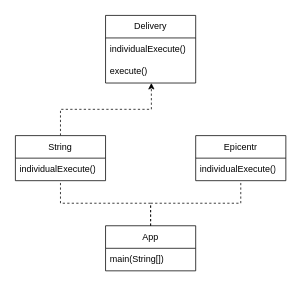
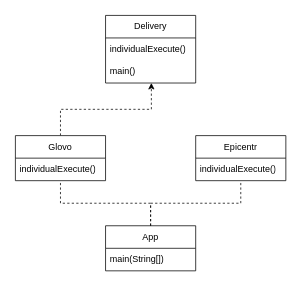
  <mxCell id="0" />
  <mxCell id="1" parent="0" />
  <mxCell id="2" value="Delivery" style="swimlane;fontStyle=0;childLayout=stackLayout;horizontal=1;startSize=30;horizontalStack=0;resizeParent=1;resizeParentMax=0;resizeLast=0;collapsible=1;marginBottom=0;whiteSpace=wrap;html=1;" vertex="1" parent="1"><mxGeometry x="140" y="20" width="120" height="90" as="geometry" /></mxCell>
  <mxCell id="3" value="individualExecute()" style="text;strokeColor=none;fillColor=none;align=left;verticalAlign=middle;spacingLeft=4;spacingRight=4;overflow=hidden;points=[[0,0.5],[1,0.5]];portConstraint=eastwest;rotatable=0;whiteSpace=wrap;html=1;" vertex="1" parent="2"><mxGeometry y="30" width="120" height="30" as="geometry" /></mxCell>
- <mxCell id="4" value="execute()" style="text;strokeColor=none;fillColor=none;align=left;verticalAlign=middle;spacingLeft=4;spacingRight=4;overflow=hidden;points=[[0,0.5],[1,0.5]];portConstraint=eastwest;rotatable=0;whiteSpace=wrap;html=1;" vertex="1" parent="2"><mxGeometry y="60" width="120" height="30" as="geometry" /></mxCell>
+ <mxCell id="4" value="main()" style="text;strokeColor=none;fillColor=none;align=left;verticalAlign=middle;spacingLeft=4;spacingRight=4;overflow=hidden;points=[[0,0.5],[1,0.5]];portConstraint=eastwest;rotatable=0;whiteSpace=wrap;html=1;" vertex="1" parent="2"><mxGeometry y="60" width="120" height="30" as="geometry" /></mxCell>
  <mxCell id="5" value="Epicentr" style="swimlane;fontStyle=0;childLayout=stackLayout;horizontal=1;startSize=30;horizontalStack=0;resizeParent=1;resizeParentMax=0;resizeLast=0;collapsible=1;marginBottom=0;whiteSpace=wrap;html=1;" vertex="1" parent="1"><mxGeometry x="260" y="180" width="120" height="60" as="geometry" /></mxCell>
  <mxCell id="6" value="individualExecute()" style="text;strokeColor=none;fillColor=none;align=left;verticalAlign=middle;spacingLeft=4;spacingRight=4;overflow=hidden;points=[[0,0.5],[1,0.5]];portConstraint=eastwest;rotatable=0;whiteSpace=wrap;html=1;" vertex="1" parent="5"><mxGeometry y="30" width="120" height="30" as="geometry" /></mxCell>
  <mxCell id="7" style="edgeStyle=orthogonalEdgeStyle;rounded=0;orthogonalLoop=1;jettySize=auto;html=1;exitX=0.5;exitY=0;exitDx=0;exitDy=0;entryX=0.508;entryY=1;entryDx=0;entryDy=0;entryPerimeter=0;dashed=1;" edge="1" parent="1" source="8" target="4"><mxGeometry relative="1" as="geometry" /></mxCell>
- <mxCell id="8" value="String" style="swimlane;fontStyle=0;childLayout=stackLayout;horizontal=1;startSize=30;horizontalStack=0;resizeParent=1;resizeParentMax=0;resizeLast=0;collapsible=1;marginBottom=0;whiteSpace=wrap;html=1;" vertex="1" parent="1"><mxGeometry x="20" y="180" width="120" height="60" as="geometry" /></mxCell>
+ <mxCell id="8" value="Glovo" style="swimlane;fontStyle=0;childLayout=stackLayout;horizontal=1;startSize=30;horizontalStack=0;resizeParent=1;resizeParentMax=0;resizeLast=0;collapsible=1;marginBottom=0;whiteSpace=wrap;html=1;" vertex="1" parent="1"><mxGeometry x="20" y="180" width="120" height="60" as="geometry" /></mxCell>
  <mxCell id="9" value="individualExecute()" style="text;strokeColor=none;fillColor=none;align=left;verticalAlign=middle;spacingLeft=4;spacingRight=4;overflow=hidden;points=[[0,0.5],[1,0.5]];portConstraint=eastwest;rotatable=0;whiteSpace=wrap;html=1;" vertex="1" parent="8"><mxGeometry y="30" width="120" height="30" as="geometry" /></mxCell>
  <mxCell id="10" value="App" style="swimlane;fontStyle=0;childLayout=stackLayout;horizontal=1;startSize=30;horizontalStack=0;resizeParent=1;resizeParentMax=0;resizeLast=0;collapsible=1;marginBottom=0;whiteSpace=wrap;html=1;" vertex="1" parent="1"><mxGeometry x="140" y="300" width="120" height="60" as="geometry" /></mxCell>
  <mxCell id="11" value="main(String[])" style="text;strokeColor=none;fillColor=none;align=left;verticalAlign=middle;spacingLeft=4;spacingRight=4;overflow=hidden;points=[[0,0.5],[1,0.5]];portConstraint=eastwest;rotatable=0;whiteSpace=wrap;html=1;" vertex="1" parent="10"><mxGeometry y="30" width="120" height="30" as="geometry" /></mxCell>
  <mxCell id="12" value="" style="endArrow=none;dashed=1;html=1;rounded=0;exitX=0.5;exitY=0;exitDx=0;exitDy=0;entryX=0.5;entryY=1.067;entryDx=0;entryDy=0;entryPerimeter=0;" edge="1" parent="1" source="10" target="6"><mxGeometry width="50" height="50" relative="1" as="geometry"><mxPoint x="170" y="240" as="sourcePoint" /><mxPoint x="220" y="190" as="targetPoint" /><Array as="points"><mxPoint x="200" y="270" /><mxPoint x="320" y="270" /></Array></mxGeometry></mxCell>
  <mxCell id="13" value="" style="endArrow=none;dashed=1;html=1;rounded=0;exitX=0.5;exitY=0;exitDx=0;exitDy=0;entryX=0.5;entryY=1.1;entryDx=0;entryDy=0;entryPerimeter=0;" edge="1" parent="1" source="10" target="9"><mxGeometry width="50" height="50" relative="1" as="geometry"><mxPoint x="210" y="310" as="sourcePoint" /><mxPoint x="330" y="252.01" as="targetPoint" /><Array as="points"><mxPoint x="200" y="270" /><mxPoint x="80" y="270" /></Array></mxGeometry></mxCell>
